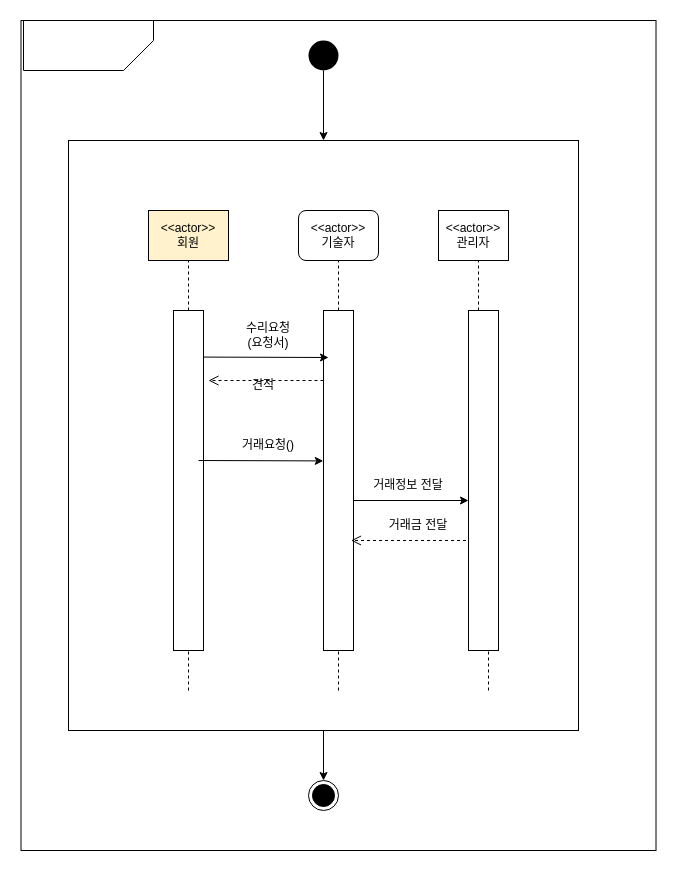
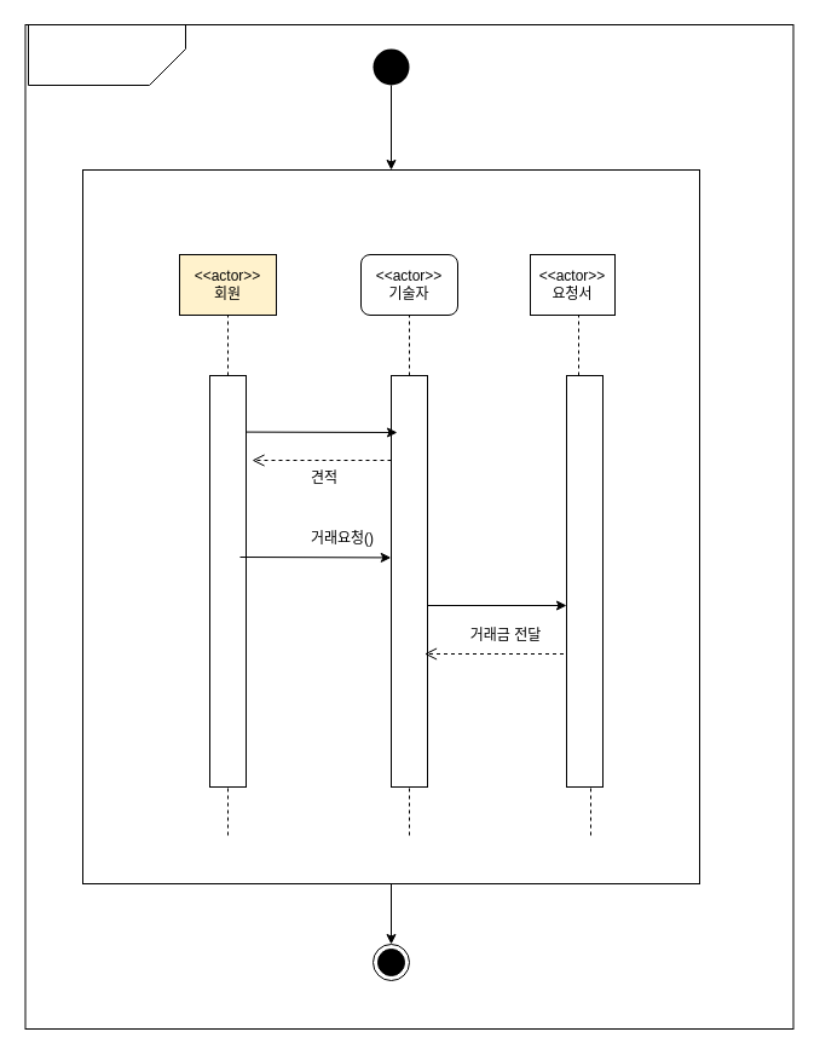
  <mxCell id="0" />
  <mxCell id="1" parent="0" />
  <mxCell id="2" value="" style="rounded=0;whiteSpace=wrap;html=1;fillColor=none;" parent="1" vertex="1"><mxGeometry x="68" y="140" width="510" height="590" as="geometry" /></mxCell>
  <mxCell id="3" value="" style="rounded=0;whiteSpace=wrap;html=1;fillColor=none;" parent="1" vertex="1"><mxGeometry x="20.5" y="20" width="635" height="830" as="geometry" /></mxCell>
  <mxCell id="4" value="" style="ellipse;fillColor=#000000;strokeColor=none;" parent="1" vertex="1"><mxGeometry x="308" y="40" width="30" height="30" as="geometry" /></mxCell>
  <mxCell id="5" value="" style="endArrow=classic;html=1;rounded=0;exitX=0.5;exitY=1;exitDx=0;exitDy=0;" parent="1" source="4" edge="1"><mxGeometry width="50" height="50" relative="1" as="geometry"><mxPoint x="298" y="260" as="sourcePoint" /><mxPoint x="323" y="140" as="targetPoint" /></mxGeometry></mxCell>
  <mxCell id="6" value="&amp;lt;&amp;lt;actor&amp;gt;&amp;gt;&lt;br&gt;회원" style="rounded=0;whiteSpace=wrap;html=1;fillColor=#fff2cc;" parent="1" vertex="1"><mxGeometry x="148" y="210" width="80" height="50" as="geometry" /></mxCell>
  <mxCell id="7" value="&amp;lt;&amp;lt;actor&amp;gt;&amp;gt;&lt;br&gt;기술자" style="whiteSpace=wrap;html=1;rounded=1;" parent="1" vertex="1"><mxGeometry x="298" y="210" width="80" height="50" as="geometry" /></mxCell>
- <mxCell id="8" value="&amp;lt;&amp;lt;actor&amp;gt;&amp;gt;&lt;br&gt;관리자" style="rounded=0;whiteSpace=wrap;html=1;" parent="1" vertex="1"><mxGeometry x="438" y="210" width="70" height="50" as="geometry" /></mxCell>
+ <mxCell id="8" value="&amp;lt;&amp;lt;actor&amp;gt;&amp;gt;&lt;br&gt;요청서" style="rounded=0;whiteSpace=wrap;html=1;" parent="1" vertex="1"><mxGeometry x="438" y="210" width="70" height="50" as="geometry" /></mxCell>
  <mxCell id="9" value="" style="endArrow=none;dashed=1;html=1;rounded=0;entryX=0.5;entryY=1;entryDx=0;entryDy=0;" parent="1" target="7" edge="1"><mxGeometry width="50" height="50" relative="1" as="geometry"><mxPoint x="338" y="310" as="sourcePoint" /><mxPoint x="338" y="280" as="targetPoint" /></mxGeometry></mxCell>
  <mxCell id="10" value="" style="endArrow=none;dashed=1;html=1;rounded=0;" parent="1" edge="1"><mxGeometry width="50" height="50" relative="1" as="geometry"><mxPoint x="188" y="310" as="sourcePoint" /><mxPoint x="188" y="260" as="targetPoint" /></mxGeometry></mxCell>
  <mxCell id="11" value="" style="endArrow=none;dashed=1;html=1;rounded=0;" parent="1" edge="1"><mxGeometry width="50" height="50" relative="1" as="geometry"><mxPoint x="478" y="310" as="sourcePoint" /><mxPoint x="478" y="260" as="targetPoint" /></mxGeometry></mxCell>
  <mxCell id="12" value="" style="rounded=0;whiteSpace=wrap;html=1;" parent="1" vertex="1"><mxGeometry x="173" y="310" width="30" height="340" as="geometry" /></mxCell>
  <mxCell id="13" value="" style="rounded=0;whiteSpace=wrap;html=1;" parent="1" vertex="1"><mxGeometry x="468" y="310" width="30" height="340" as="geometry" /></mxCell>
  <mxCell id="14" value="" style="rounded=0;whiteSpace=wrap;html=1;" parent="1" vertex="1"><mxGeometry x="323" y="310" width="30" height="340" as="geometry" /></mxCell>
  <mxCell id="15" value="" style="endArrow=classic;html=1;rounded=0;exitX=1.007;exitY=0.137;exitDx=0;exitDy=0;exitPerimeter=0;" parent="1" source="12" edge="1"><mxGeometry width="50" height="50" relative="1" as="geometry"><mxPoint x="298" y="360" as="sourcePoint" /><mxPoint x="328" y="357" as="targetPoint" /><Array as="points" /></mxGeometry></mxCell>
- <mxCell id="16" value="수리요청(요청서)" style="text;html=1;strokeColor=none;fillColor=none;align=center;verticalAlign=middle;whiteSpace=wrap;rounded=0;" parent="1" vertex="1"><mxGeometry x="238" y="320" width="60" height="30" as="geometry" /></mxCell>
  <mxCell id="17" value="" style="verticalAlign=bottom;endArrow=open;dashed=1;endSize=8;shadow=0;strokeWidth=1;" parent="1" edge="1"><mxGeometry y="-20" relative="1" as="geometry"><mxPoint x="208" y="380" as="targetPoint" /><mxPoint x="323" y="380" as="sourcePoint" /><mxPoint as="offset" /></mxGeometry></mxCell>
- <mxCell id="18" value="견적" style="text;html=1;strokeColor=none;fillColor=none;align=center;verticalAlign=middle;whiteSpace=wrap;rounded=0;" parent="1" vertex="1"><mxGeometry x="233" y="370" width="60" height="30" as="geometry" /></mxCell>
+ <mxCell id="18" value="견적" style="text;html=1;strokeColor=none;fillColor=none;align=center;verticalAlign=middle;whiteSpace=wrap;rounded=0;" parent="1" vertex="1"><mxGeometry x="238" y="380" width="60" height="30" as="geometry" /></mxCell>
  <mxCell id="19" style="edgeStyle=orthogonalEdgeStyle;rounded=0;orthogonalLoop=1;jettySize=auto;html=1;exitX=0.5;exitY=1;exitDx=0;exitDy=0;" parent="1" source="18" target="18" edge="1"><mxGeometry relative="1" as="geometry" /></mxCell>
  <mxCell id="20" value="" style="endArrow=classic;html=1;rounded=0;exitX=1;exitY=0.25;exitDx=0;exitDy=0;" parent="1" edge="1"><mxGeometry width="50" height="50" relative="1" as="geometry"><mxPoint x="353" y="500" as="sourcePoint" /><mxPoint x="468" y="500" as="targetPoint" /></mxGeometry></mxCell>
- <mxCell id="21" value="거래정보 전달" style="text;html=1;strokeColor=none;fillColor=none;align=center;verticalAlign=middle;whiteSpace=wrap;rounded=0;" parent="1" vertex="1"><mxGeometry x="368" y="470" width="80" height="30" as="geometry" /></mxCell>
  <mxCell id="22" value="" style="verticalAlign=bottom;endArrow=open;dashed=1;endSize=8;shadow=0;strokeWidth=1;" parent="1" edge="1"><mxGeometry y="-20" relative="1" as="geometry"><mxPoint x="350.5" y="540" as="targetPoint" /><mxPoint x="465.5" y="540" as="sourcePoint" /><mxPoint as="offset" /></mxGeometry></mxCell>
  <mxCell id="23" value="거래금 전달" style="text;html=1;strokeColor=none;fillColor=none;align=center;verticalAlign=middle;whiteSpace=wrap;rounded=0;" parent="1" vertex="1"><mxGeometry x="378" y="510" width="80" height="30" as="geometry" /></mxCell>
  <mxCell id="24" value="" style="endArrow=none;dashed=1;html=1;rounded=0;" parent="1" edge="1"><mxGeometry width="50" height="50" relative="1" as="geometry"><mxPoint x="488" y="690" as="sourcePoint" /><mxPoint x="488" y="650" as="targetPoint" /></mxGeometry></mxCell>
  <mxCell id="25" value="" style="endArrow=none;dashed=1;html=1;rounded=0;" parent="1" edge="1"><mxGeometry width="50" height="50" relative="1" as="geometry"><mxPoint x="338" y="690" as="sourcePoint" /><mxPoint x="338" y="650" as="targetPoint" /></mxGeometry></mxCell>
  <mxCell id="26" value="" style="endArrow=none;dashed=1;html=1;rounded=0;" parent="1" edge="1"><mxGeometry width="50" height="50" relative="1" as="geometry"><mxPoint x="188" y="690" as="sourcePoint" /><mxPoint x="188" y="650" as="targetPoint" /></mxGeometry></mxCell>
  <mxCell id="27" value="" style="shape=card;whiteSpace=wrap;html=1;fillColor=none;rotation=-180;" parent="1" vertex="1"><mxGeometry x="23" y="20" width="130" height="50" as="geometry" /></mxCell>
  <mxCell id="28" value="" style="endArrow=classic;html=1;rounded=0;exitX=0.5;exitY=1;exitDx=0;exitDy=0;" parent="1" source="2" edge="1"><mxGeometry width="50" height="50" relative="1" as="geometry"><mxPoint x="148" y="790" as="sourcePoint" /><mxPoint x="323" y="780" as="targetPoint" /></mxGeometry></mxCell>
  <mxCell id="29" value="" style="ellipse;html=1;shape=endState;fillColor=#000000;strokeColor=#000000;" parent="1" vertex="1"><mxGeometry x="308" y="780" width="30" height="30" as="geometry" /></mxCell>
  <mxCell id="30" value="" style="endArrow=classic;html=1;rounded=0;exitX=1.007;exitY=0.137;exitDx=0;exitDy=0;exitPerimeter=0;" edge="1" parent="1"><mxGeometry width="50" height="50" relative="1" as="geometry"><mxPoint x="198" y="460" as="sourcePoint" /><mxPoint x="322.79" y="460.42" as="targetPoint" /><Array as="points" /></mxGeometry></mxCell>
- <mxCell id="31" value="거래요청()" style="text;html=1;strokeColor=none;fillColor=none;align=center;verticalAlign=middle;whiteSpace=wrap;rounded=0;" vertex="1" parent="1"><mxGeometry x="238" y="430" width="60" height="30" as="geometry" /></mxCell>
+ <mxCell id="31" value="거래요청()" style="text;html=1;strokeColor=none;fillColor=none;align=center;verticalAlign=middle;whiteSpace=wrap;rounded=0;" vertex="1" parent="1"><mxGeometry x="253" y="430" width="60" height="30" as="geometry" /></mxCell>
